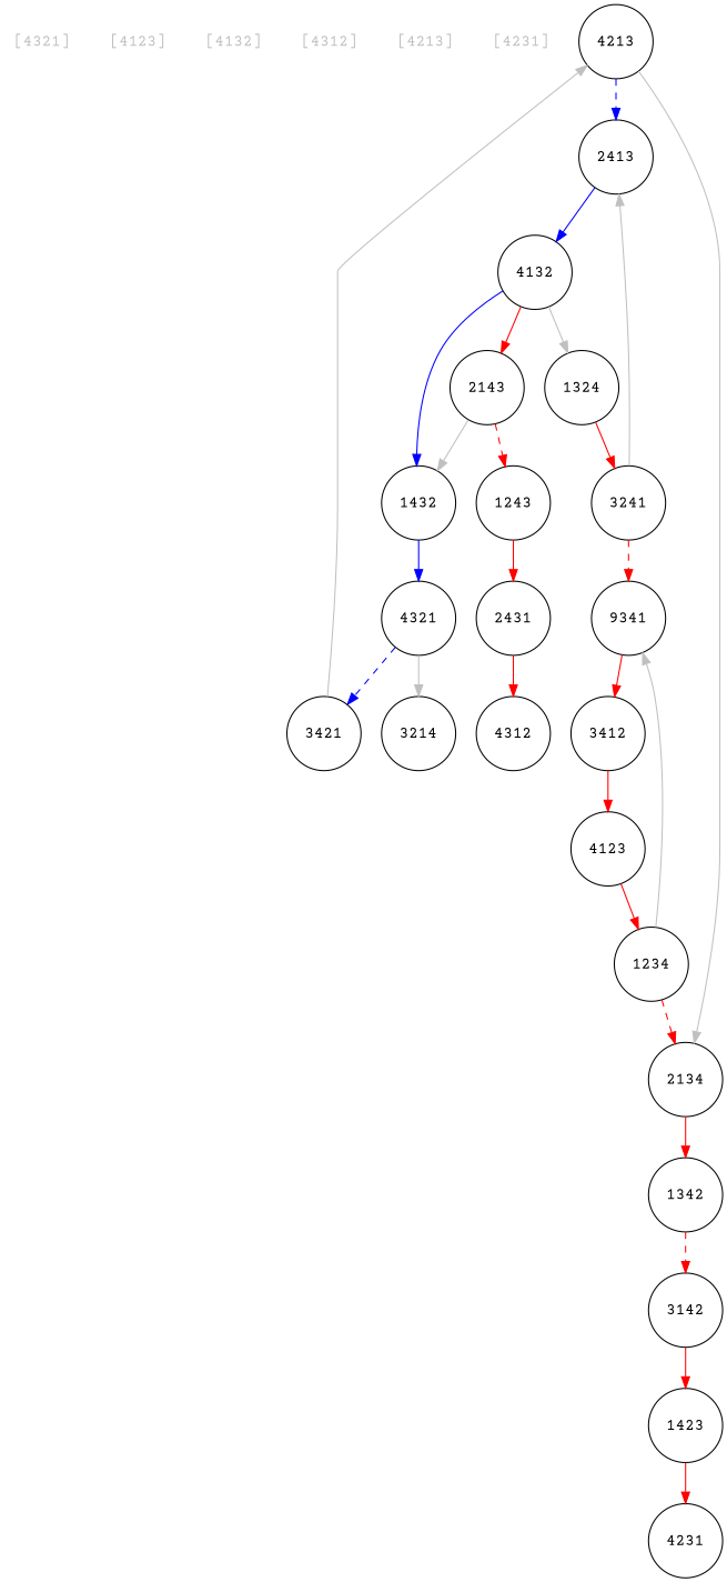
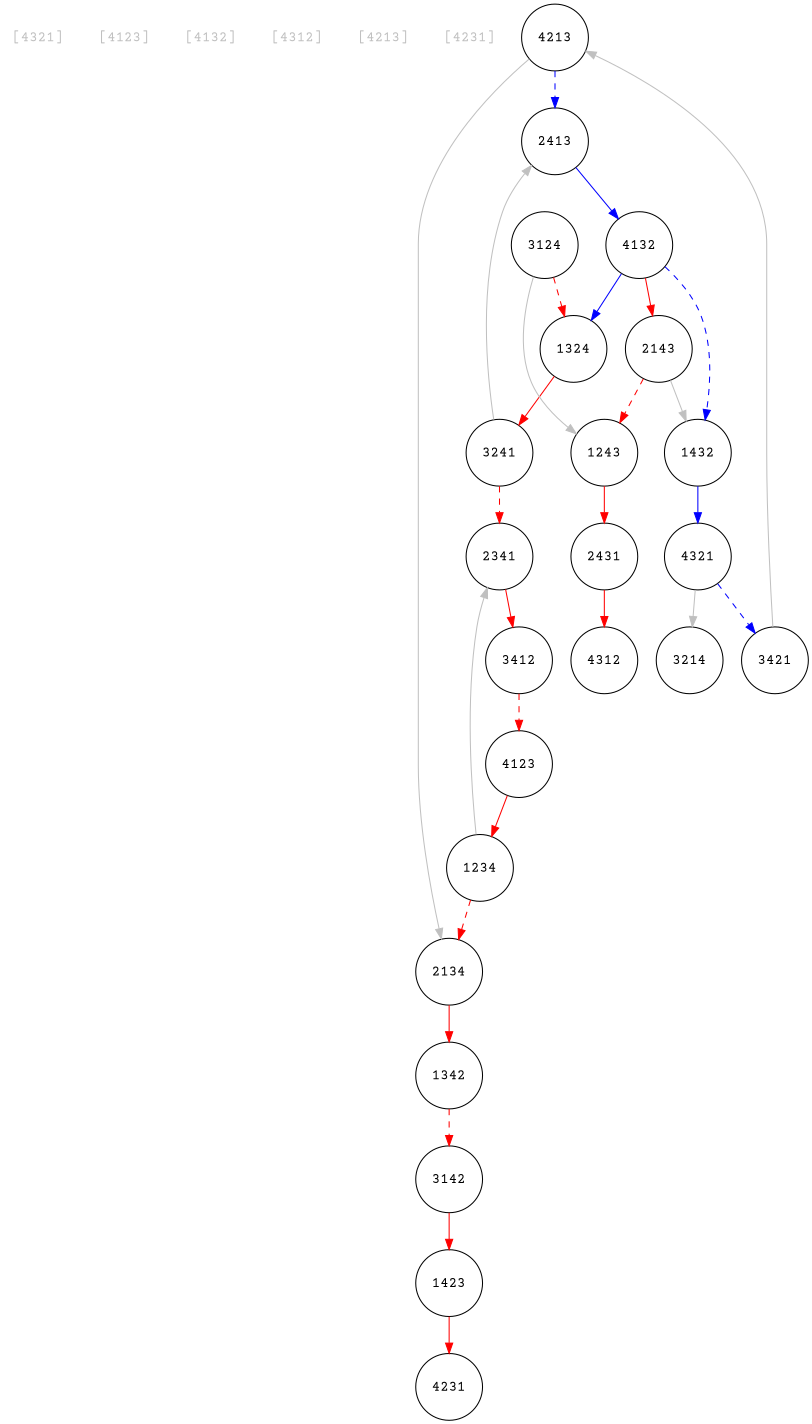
  digraph {
    fontname="Courier Prime"
    node [fontname="Courier Prime" shape=circle]
    edge [color=red fontname="Courier Prime" style=solid]
    n1 [fontcolor=gray label="[4321]" shape=none]
    n2 [fontcolor=gray label="[4123]" shape=none]
    n3 [fontcolor=gray label="[4132]" shape=none]
    n4 [fontcolor=gray label="[4312]" shape=none]
    n5 [fontcolor=gray label="[4213]" shape=none]
    n6 [fontcolor=gray label="[4231]" shape=none]
-   n7 [label=9341]
+   n7 [label=2341]
    n8 [label=3412]
    n9 [label=4123]
    n10 [label=2413]
    n11 [label=4132]
    n12 [label=1432]
    n13 [label=2143]
    n14 [label=1324]
    n15 [label=4321]
    n16 [label=3421]
    n17 [label=3214]
    n18 [label=4213]
    n19 [label=1342]
    n20 [label=3142]
    n21 [label=1423]
    n22 [label=4231]
    n23 [label=1243]
    n24 [label=2431]
    n25 [label=1234]
    n26 [label=2134]
    n27 [label=3241]
    n28 [label=4312]
+   n29 [label=3124]
    n7 -> n8
-   n8 -> n9
+   n8 -> n9 [style=dashed]
    n9 -> n25
    n10 -> n11 [color=blue]
-   n11 -> n12 [color=blue]
+   n11 -> n12 [color=blue style=dashed]
    n11 -> n13
-   n11 -> n14 [color=gray]
+   n11 -> n14 [color=blue]
    n12 -> n15 [color=blue]
    n13 -> n12 [color=gray]
    n13 -> n23 [style=dashed]
    n14 -> n27
    n15 -> n16 [color=blue style=dashed]
    n15 -> n17 [color=gray]
    n16 -> n18 [color=gray]
    n18 -> n10 [color=blue style=dashed]
    n18 -> n26 [color=gray]
    n19 -> n20 [style=dashed]
    n20 -> n21
    n21 -> n22
    n23 -> n24
    n24 -> n28
    n25 -> n7 [color=gray]
    n25 -> n26 [style=dashed]
    n26 -> n19
    n27 -> n7 [style=dashed]
    n27 -> n10 [color=gray]
+   n29 -> n14 [style=dashed]
+   n29 -> n23 [color=gray]
  }
